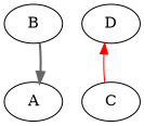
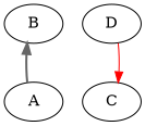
  digraph {
    rankdir=BT
    node [shape=ellipse]
    n1 [label=A]
    n2 [label=B]
    n3 [label=C]
    n4 [label=D]
-   n2 -> n1 [color=gray40 style=bold]
-   n3 -> n4 [color=red style=solid]
+   n1 -> n2 [color=gray40 style=bold]
+   n4 -> n3 [color=red style=solid]
  }
